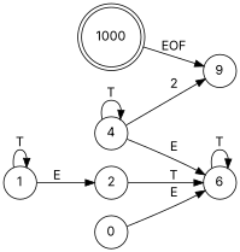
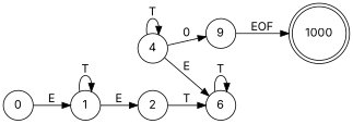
  digraph {
    fontname=Inter
    rankdir=LR
    node [fontname=Inter shape=circle]
    edge [fontname=Inter]
    1000 [shape=doublecircle]
    n2 [label=6]
    2
    n4 [label=9]
    4
    0
    1
    n2 -> n2 [label=T]
    2 -> n2 [label=T]
-   1000 -> n4 [label=EOF]
+   n4 -> 1000 [label=EOF]
    4 -> n2 [label=E]
-   4 -> n4 [label=2]
+   4 -> n4 [label=0]
    4 -> 4 [label=T]
-   0 -> n2 [label=E]
+   0 -> 1 [label=E]
    1 -> 2 [label=E]
    1 -> 1 [label=T]
  }
